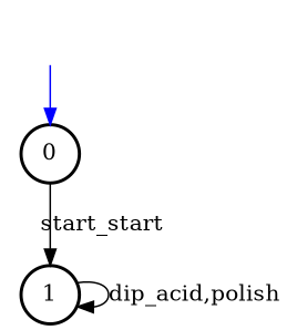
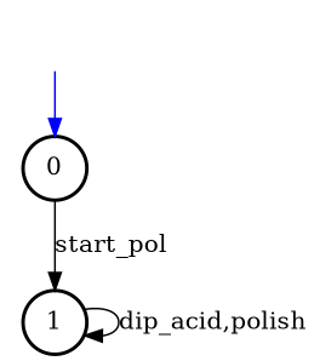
  digraph {
    node [constraint=false peripheries=1 shape=circle style=bold]
    n1 [label=0]
    n2 [label=1]
    " " [shape=plaintext peripheries=""]
-   n1 -> n2 [label=start_start]
+   n1 -> n2 [label=start_pol]
    n2 -> n2 [label="dip_acid,polish"]
    " " -> n1 [color=blue]
  }
